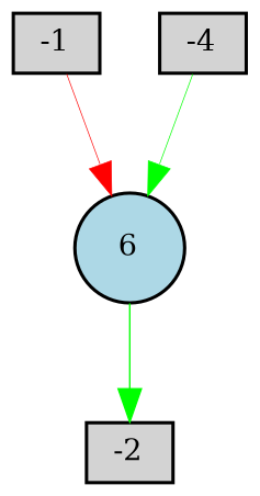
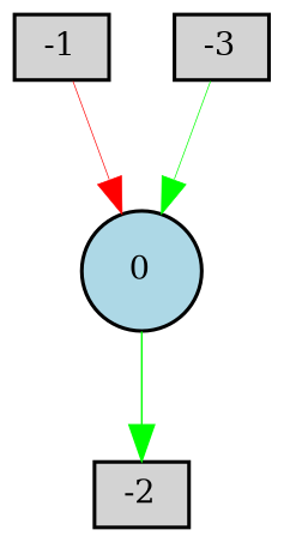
  digraph {
    node [fillcolor=lightgray fontsize=9 shape=box style=filled]
    edge [color=green style=solid]
    -1 [height=0.2 width=0.2]
-   0 [fillcolor=lightblue height=0.2 shape=circle width=0.2 label=6]
+   0 [fillcolor=lightblue height=0.2 shape=circle width=0.2]
    -2 [height=0.2 width=0.2]
-   -3 [height=0.2 width=0.2 label=-4]
+   -3 [height=0.2 width=0.2]
    -1 -> 0 [color=red penwidth=0.21817887204658054]
    0 -> -2 [penwidth=0.4403504691953679]
    -3 -> 0 [penwidth=0.22589360037320794]
  }
